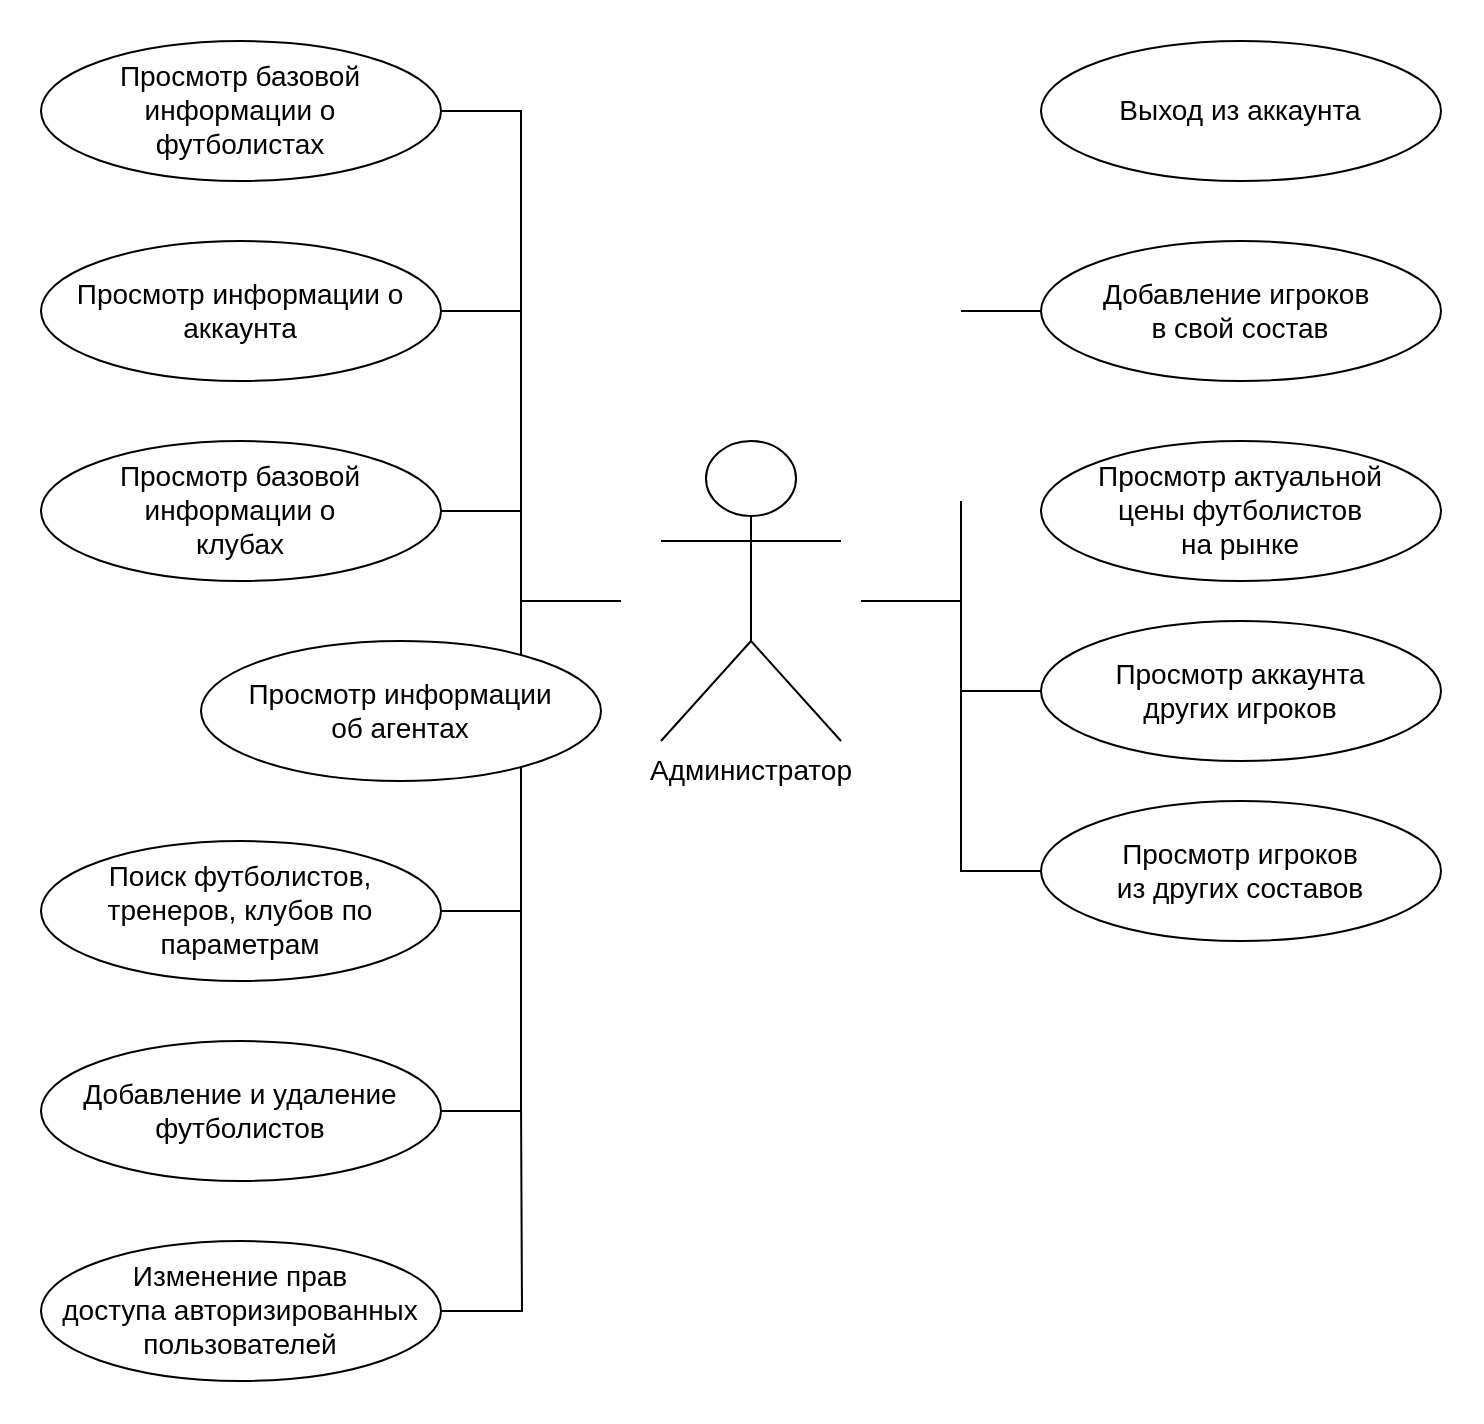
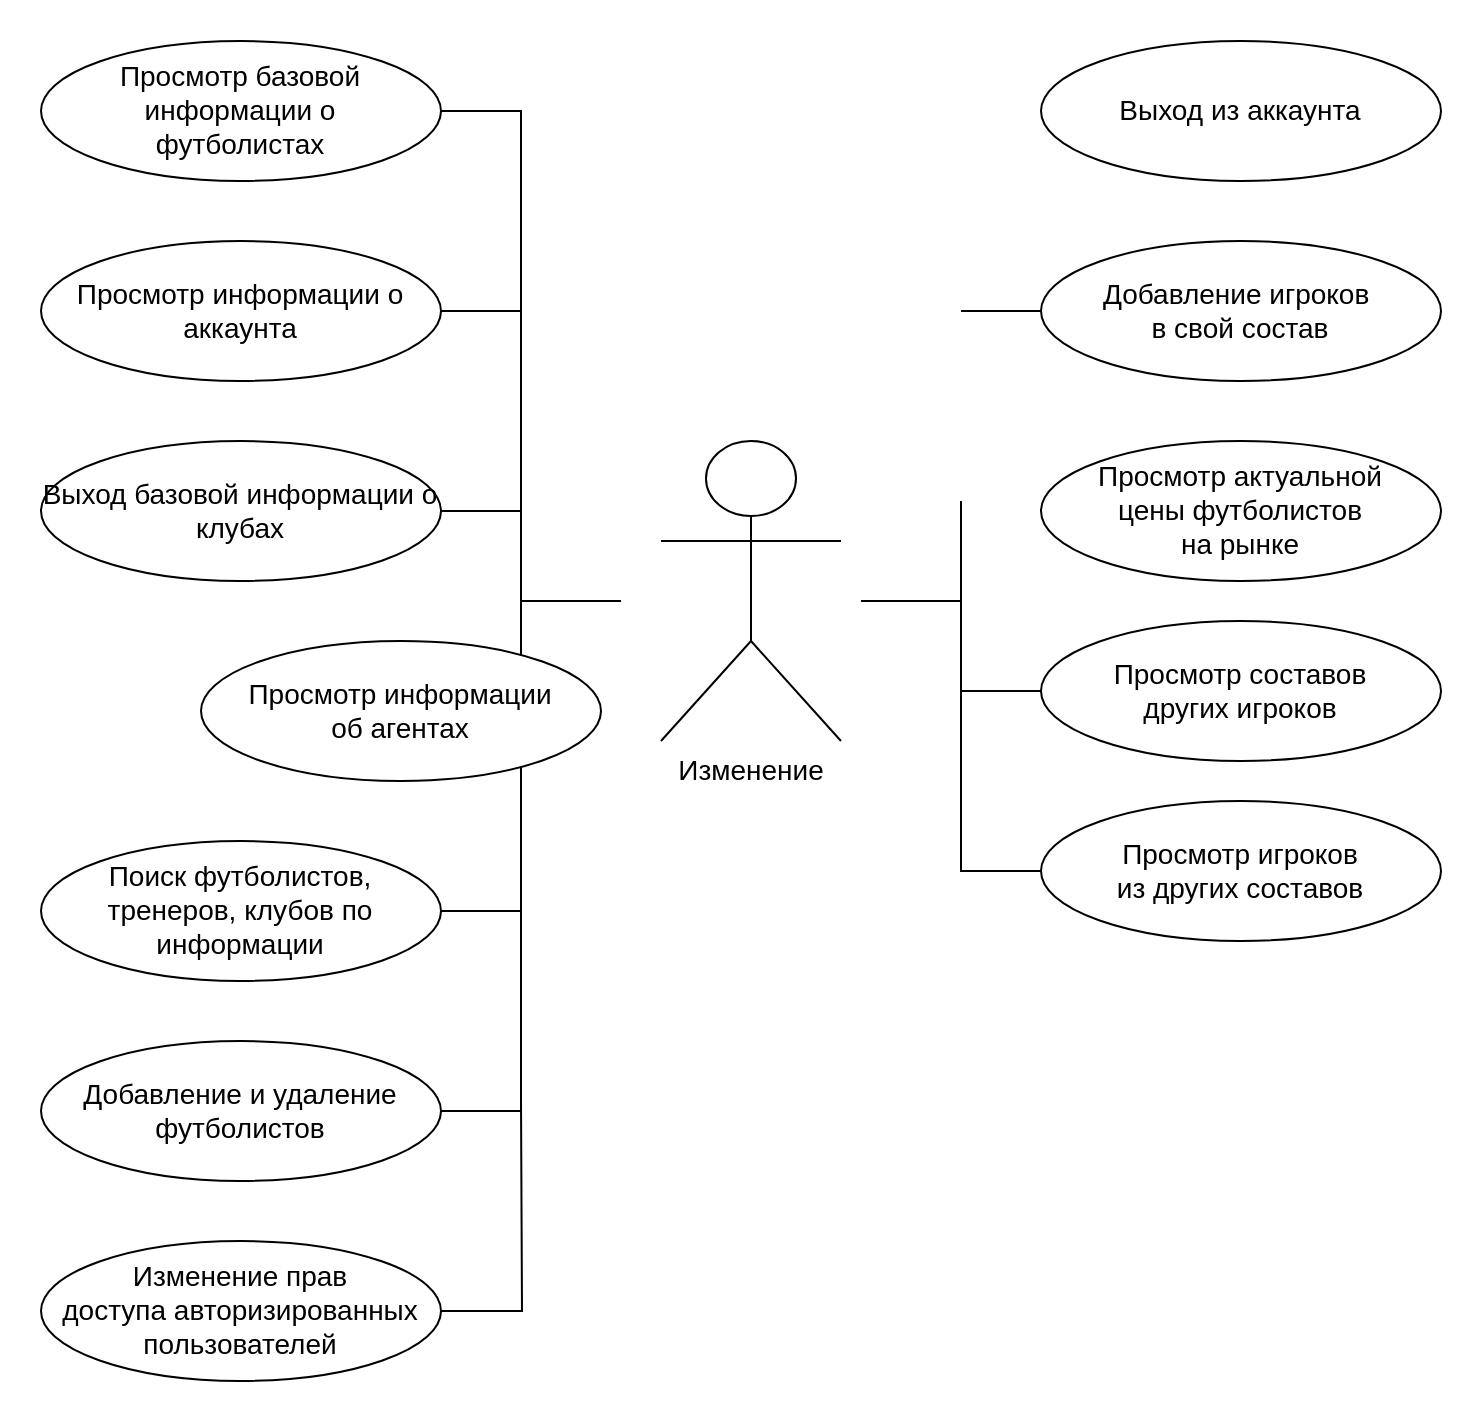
  <mxCell id="0" />
  <mxCell id="1" parent="0" />
- <mxCell id="2" value="&lt;span style=&quot;font-size: 14px&quot;&gt;Администратор&lt;/span&gt;" style="shape=umlActor;verticalLabelPosition=bottom;verticalAlign=top;html=1;" parent="1" vertex="1"><mxGeometry x="330" y="220" width="90" height="150" as="geometry" /></mxCell>
+ <mxCell id="2" value="&lt;span style=&quot;font-size: 14px&quot;&gt;Изменение&lt;/span&gt;" style="shape=umlActor;verticalLabelPosition=bottom;verticalAlign=top;html=1;" parent="1" vertex="1"><mxGeometry x="330" y="220" width="90" height="150" as="geometry" /></mxCell>
  <mxCell id="3" value="Просмотр актуальной &lt;br&gt;цены&amp;nbsp;футболистов &lt;br&gt;на рынке" style="ellipse;whiteSpace=wrap;html=1;fontSize=14;" parent="1" vertex="1"><mxGeometry x="520" y="220" width="200" height="70" as="geometry" /></mxCell>
  <mxCell id="4" style="edgeStyle=orthogonalEdgeStyle;rounded=0;html=1;fontSize=14;endArrow=none;endFill=0;strokeColor=default;exitX=0;exitY=0.5;exitDx=0;exitDy=0;" parent="1" source="5" edge="1"><mxGeometry relative="1" as="geometry"><mxPoint x="480" y="155" as="targetPoint" /><mxPoint x="510" y="155" as="sourcePoint" /></mxGeometry></mxCell>
  <mxCell id="5" value="Добавление игроков&amp;nbsp;&lt;br&gt;в свой состав" style="ellipse;whiteSpace=wrap;html=1;fontSize=14;" parent="1" vertex="1"><mxGeometry x="520" y="120" width="200" height="70" as="geometry" /></mxCell>
  <mxCell id="6" style="edgeStyle=orthogonalEdgeStyle;html=1;exitX=1;exitY=0.5;exitDx=0;exitDy=0;entryX=1;entryY=0.5;entryDx=0;entryDy=0;fontSize=14;strokeColor=default;rounded=0;endArrow=none;endFill=0;" parent="1" source="7" target="10" edge="1"><mxGeometry relative="1" as="geometry"><Array as="points"><mxPoint x="260" y="55" /><mxPoint x="260" y="255" /></Array></mxGeometry></mxCell>
  <mxCell id="7" value="Просмотр базовой информации о &lt;br&gt;футболистах" style="ellipse;whiteSpace=wrap;html=1;fontSize=14;" parent="1" vertex="1"><mxGeometry x="20" y="20" width="200" height="70" as="geometry" /></mxCell>
  <mxCell id="8" style="edgeStyle=orthogonalEdgeStyle;rounded=0;html=1;exitX=1;exitY=0.5;exitDx=0;exitDy=0;fontSize=14;endArrow=none;endFill=0;strokeColor=default;" parent="1" source="9" edge="1"><mxGeometry relative="1" as="geometry"><mxPoint x="260" y="155" as="targetPoint" /></mxGeometry></mxCell>
  <mxCell id="9" value="Просмотр информации о &lt;br&gt;аккаунта" style="ellipse;whiteSpace=wrap;html=1;fontSize=14;" parent="1" vertex="1"><mxGeometry x="20" y="120" width="200" height="70" as="geometry" /></mxCell>
- <mxCell id="10" value="Просмотр базовой информации о &lt;br&gt;клубах" style="ellipse;whiteSpace=wrap;html=1;fontSize=14;" parent="1" vertex="1"><mxGeometry x="20" y="220" width="200" height="70" as="geometry" /></mxCell>
+ <mxCell id="10" value="Выход базовой информации о &lt;br&gt;клубах" style="ellipse;whiteSpace=wrap;html=1;fontSize=14;" parent="1" vertex="1"><mxGeometry x="20" y="220" width="200" height="70" as="geometry" /></mxCell>
  <mxCell id="11" style="edgeStyle=orthogonalEdgeStyle;html=1;exitX=1;exitY=0.5;exitDx=0;exitDy=0;rounded=0;endArrow=none;endFill=0;" parent="1" source="12" edge="1"><mxGeometry relative="1" as="geometry"><mxPoint x="260" y="250" as="targetPoint" /><Array as="points"><mxPoint x="260" y="455" /></Array></mxGeometry></mxCell>
- <mxCell id="12" value="Поиск футболистов, тренеров, клубов по параметрам" style="ellipse;whiteSpace=wrap;html=1;fontSize=14;" parent="1" vertex="1"><mxGeometry x="20" y="420" width="200" height="70" as="geometry" /></mxCell>
+ <mxCell id="12" value="Поиск футболистов, тренеров, клубов по информации" style="ellipse;whiteSpace=wrap;html=1;fontSize=14;" parent="1" vertex="1"><mxGeometry x="20" y="420" width="200" height="70" as="geometry" /></mxCell>
  <mxCell id="13" value="Выход из аккаунта" style="ellipse;whiteSpace=wrap;html=1;fontSize=14;" parent="1" vertex="1"><mxGeometry x="520" y="20" width="200" height="70" as="geometry" /></mxCell>
  <mxCell id="14" style="edgeStyle=orthogonalEdgeStyle;rounded=0;html=1;exitX=0;exitY=0.5;exitDx=0;exitDy=0;endArrow=none;endFill=0;" parent="1" source="15" edge="1"><mxGeometry relative="1" as="geometry"><mxPoint x="480" y="250" as="targetPoint" /><Array as="points"><mxPoint x="480" y="345" /><mxPoint x="480" y="300" /></Array></mxGeometry></mxCell>
- <mxCell id="15" value="Просмотр аккаунта&lt;br&gt;других игроков" style="ellipse;whiteSpace=wrap;html=1;fontSize=14;" parent="1" vertex="1"><mxGeometry x="520" y="310" width="200" height="70" as="geometry" /></mxCell>
+ <mxCell id="15" value="Просмотр составов&lt;br&gt;других игроков" style="ellipse;whiteSpace=wrap;html=1;fontSize=14;" parent="1" vertex="1"><mxGeometry x="520" y="310" width="200" height="70" as="geometry" /></mxCell>
  <mxCell id="16" style="edgeStyle=orthogonalEdgeStyle;rounded=0;html=1;exitX=1;exitY=0.5;exitDx=0;exitDy=0;endArrow=none;endFill=0;" parent="1" source="17" edge="1"><mxGeometry relative="1" as="geometry"><mxPoint x="310" y="300" as="targetPoint" /><Array as="points"><mxPoint x="260" y="555" /><mxPoint x="260" y="300" /></Array></mxGeometry></mxCell>
  <mxCell id="17" value="Добавление и удаление футболистов" style="ellipse;whiteSpace=wrap;html=1;fontSize=14;" parent="1" vertex="1"><mxGeometry x="20" y="520" width="200" height="70" as="geometry" /></mxCell>
  <mxCell id="18" style="edgeStyle=orthogonalEdgeStyle;rounded=0;html=1;exitX=0;exitY=0.5;exitDx=0;exitDy=0;endArrow=none;endFill=0;" parent="1" source="19" edge="1"><mxGeometry relative="1" as="geometry"><mxPoint x="430" y="300" as="targetPoint" /><Array as="points"><mxPoint x="480" y="435" /><mxPoint x="480" y="300" /></Array></mxGeometry></mxCell>
  <mxCell id="19" value="Просмотр игроков &lt;br&gt;из других составов" style="ellipse;whiteSpace=wrap;html=1;fontSize=14;" parent="1" vertex="1"><mxGeometry x="520" y="400" width="200" height="70" as="geometry" /></mxCell>
  <mxCell id="20" style="edgeStyle=orthogonalEdgeStyle;html=1;exitX=1;exitY=0.5;exitDx=0;exitDy=0;rounded=0;endArrow=none;endFill=0;" parent="1" source="21" edge="1"><mxGeometry relative="1" as="geometry"><mxPoint x="260" y="550" as="targetPoint" /></mxGeometry></mxCell>
  <mxCell id="21" value="Изменение прав &lt;br&gt;доступа авторизированных пользователей" style="ellipse;whiteSpace=wrap;html=1;fontSize=14;" parent="1" vertex="1"><mxGeometry x="20" y="620" width="200" height="70" as="geometry" /></mxCell>
  <mxCell id="22" style="edgeStyle=none;html=1;exitX=1;exitY=0.5;exitDx=0;exitDy=0;endArrow=none;endFill=0;" edge="1" parent="1" source="23"><mxGeometry relative="1" as="geometry"><mxPoint x="260" y="354.471" as="targetPoint" /></mxGeometry></mxCell>
  <mxCell id="23" value="Просмотр информации &lt;br&gt;об агентах" style="ellipse;whiteSpace=wrap;html=1;fontSize=14;" vertex="1" parent="1"><mxGeometry x="100" y="320" width="200" height="70" as="geometry" /></mxCell>
